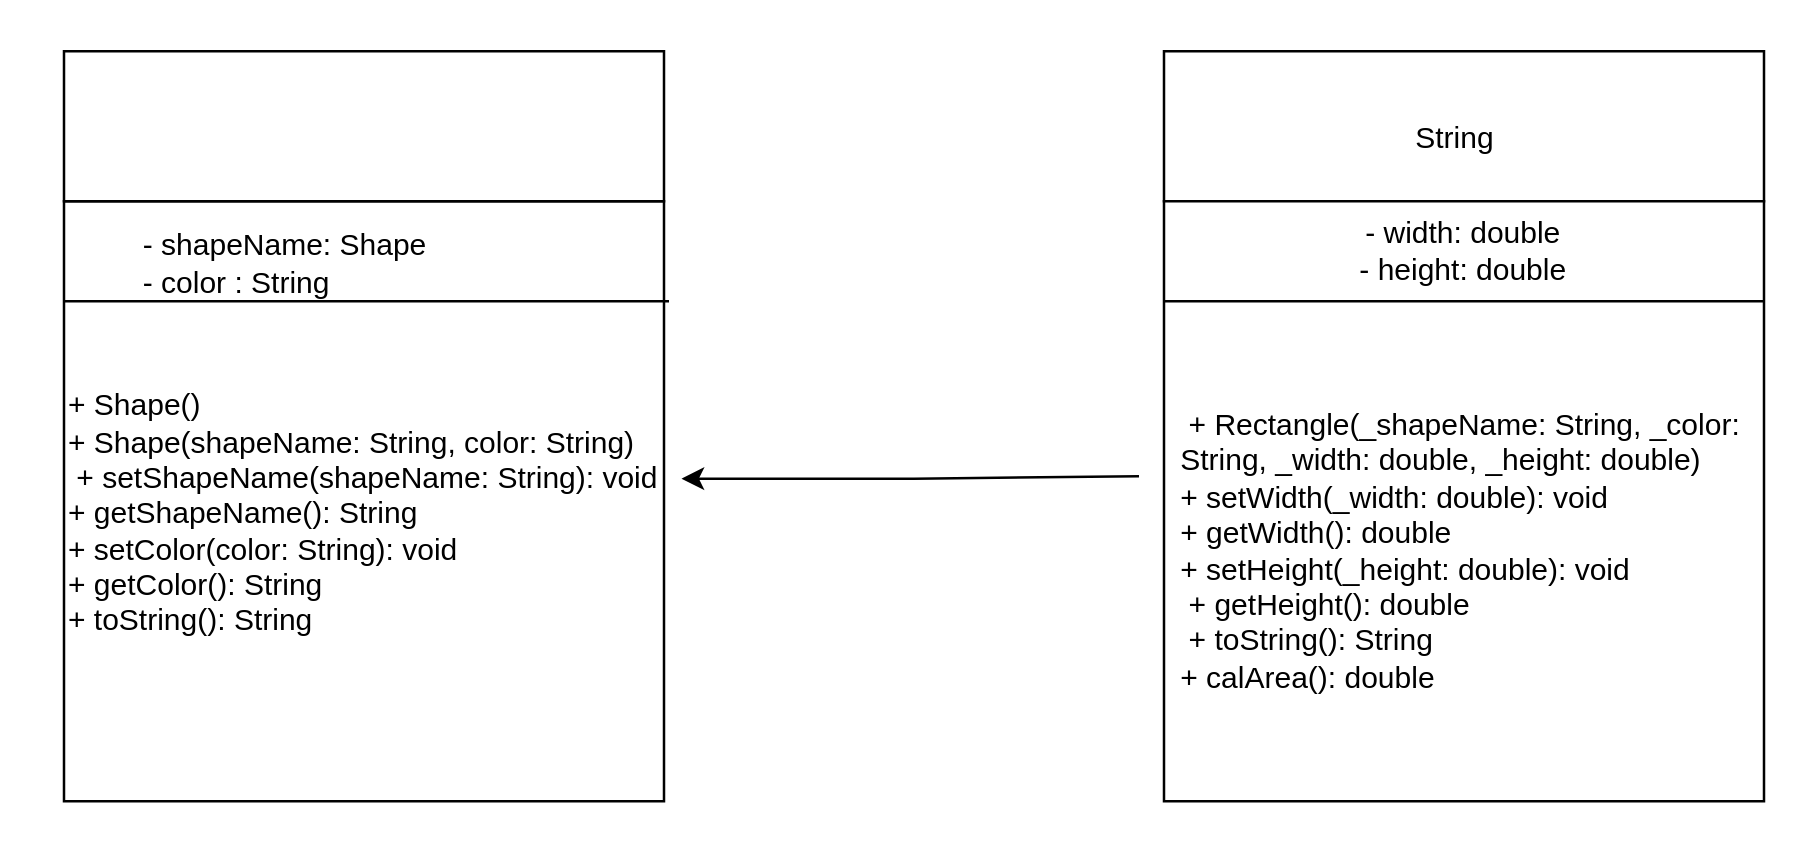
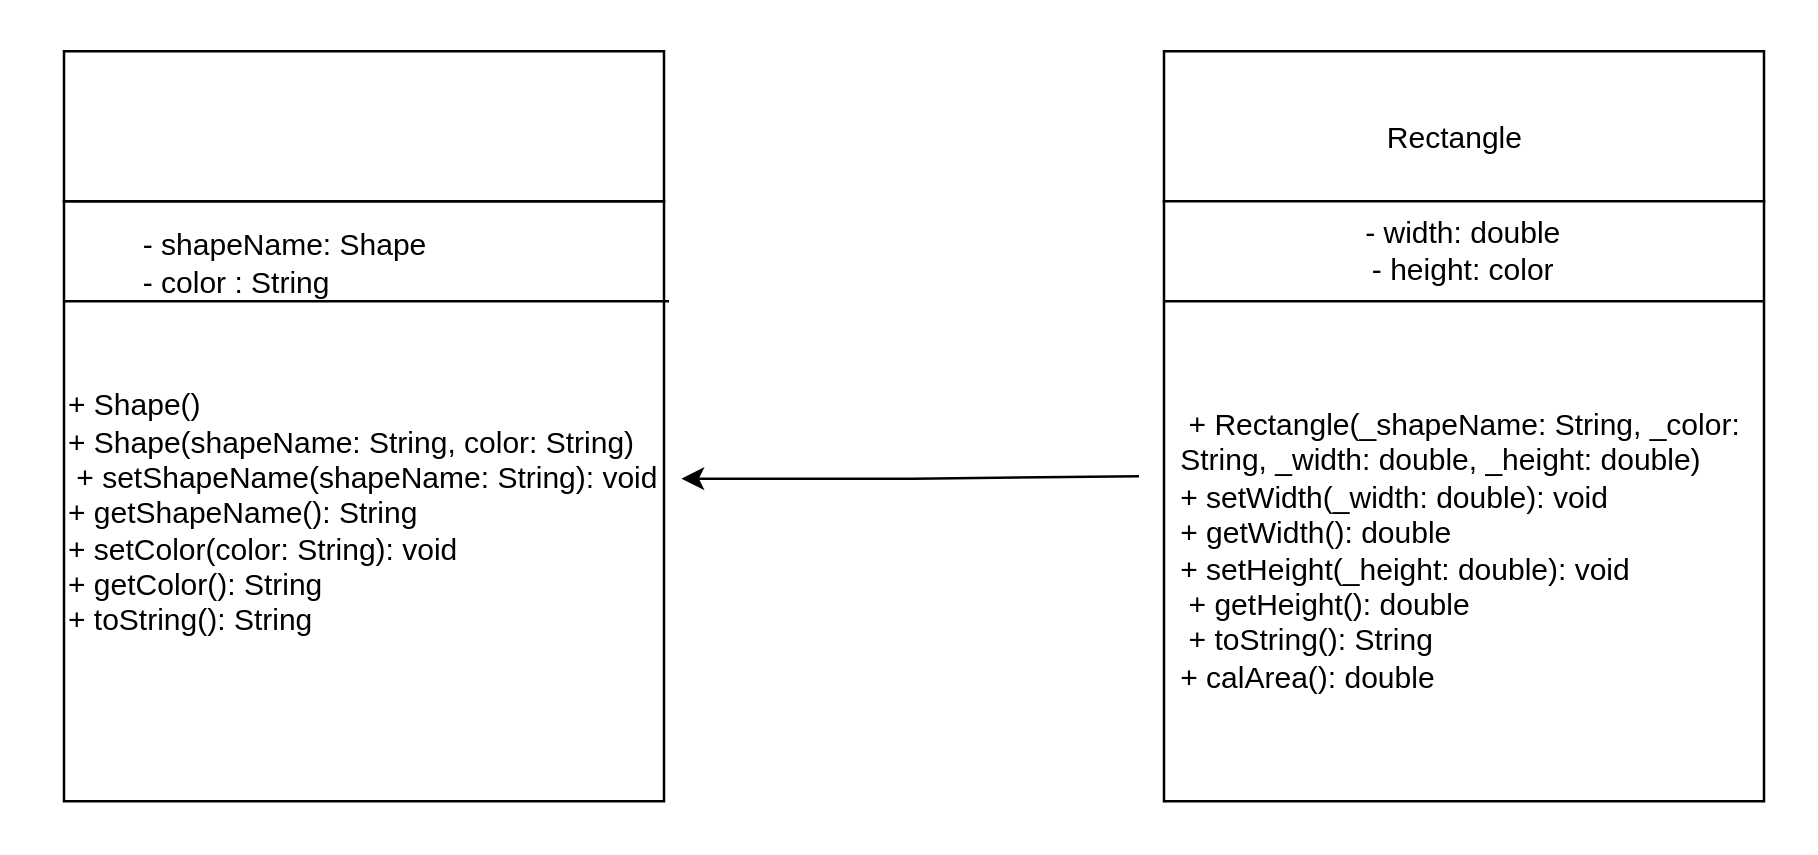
  <mxCell id="0" />
  <mxCell id="1" parent="0" />
  <mxCell id="2" value="" style="whiteSpace=wrap;html=1;aspect=fixed;" vertex="1" parent="1"><mxGeometry x="25" y="80" width="240" height="240" as="geometry" /></mxCell>
  <mxCell id="3" value="" style="rounded=0;whiteSpace=wrap;html=1;" vertex="1" parent="1"><mxGeometry x="25" y="20" width="240" height="60" as="geometry" /></mxCell>
  <mxCell id="4" value="- shapeName: Shape&lt;div&gt;- color : String&lt;/div&gt;" style="text;html=1;align=left;verticalAlign=middle;whiteSpace=wrap;rounded=0;" vertex="1" parent="1"><mxGeometry x="55" y="90" width="140" height="30" as="geometry" /></mxCell>
  <mxCell id="5" value="" style="endArrow=none;html=1;rounded=0;" edge="1" parent="1"><mxGeometry width="50" height="50" relative="1" as="geometry"><mxPoint x="25" y="120" as="sourcePoint" /><mxPoint x="267" y="120" as="targetPoint" /><Array as="points"><mxPoint x="45" y="120" /><mxPoint x="225" y="120" /></Array></mxGeometry></mxCell>
  <mxCell id="6" value="&lt;div style=&quot;text-align: left;&quot;&gt;&lt;span style=&quot;background-color: initial;&quot;&gt;+ Shape()&lt;/span&gt;&lt;/div&gt;&lt;div style=&quot;text-align: left;&quot;&gt;+ Shape(shapeName: String, color: String)&lt;br&gt;&lt;/div&gt;&lt;div style=&quot;text-align: left;&quot;&gt;&amp;nbsp;+ setShapeName(shapeName: String): void&lt;br&gt;&lt;/div&gt;&lt;div style=&quot;text-align: left;&quot;&gt;+ getShapeName(): String&amp;nbsp;&lt;br&gt;&lt;/div&gt;&lt;div style=&quot;text-align: left;&quot;&gt;+ setColor(color: String): void&lt;br&gt;&lt;/div&gt;&lt;div style=&quot;text-align: left;&quot;&gt;+ getColor(): String&lt;br&gt;&lt;/div&gt;&lt;div style=&quot;text-align: left;&quot;&gt;+ toString(): String&amp;nbsp;&lt;br&gt;&lt;/div&gt;" style="text;html=1;align=center;verticalAlign=middle;whiteSpace=wrap;rounded=0;" vertex="1" parent="1"><mxGeometry x="20" y="140" width="250" height="130" as="geometry" /></mxCell>
  <mxCell id="7" value="" style="rounded=0;whiteSpace=wrap;html=1;" vertex="1" parent="1"><mxGeometry x="465" y="20" width="240" height="60" as="geometry" /></mxCell>
  <mxCell id="8" value="" style="whiteSpace=wrap;html=1;aspect=fixed;" vertex="1" parent="1"><mxGeometry x="465" y="80" width="240" height="240" as="geometry" /></mxCell>
  <mxCell id="9" value="" style="endArrow=none;html=1;rounded=0;" edge="1" parent="1" target="8"><mxGeometry width="50" height="50" relative="1" as="geometry"><mxPoint x="465" y="120" as="sourcePoint" /><mxPoint x="515" y="70" as="targetPoint" /><Array as="points"><mxPoint x="705" y="120" /></Array></mxGeometry></mxCell>
- <mxCell id="10" value="&amp;nbsp;String" style="text;html=1;align=center;verticalAlign=middle;whiteSpace=wrap;rounded=0;" vertex="1" parent="1"><mxGeometry x="455" y="40" width="250" height="30" as="geometry" /></mxCell>
- <mxCell id="11" value="&lt;div&gt;&amp;nbsp;- width: double&amp;nbsp;&lt;/div&gt;&lt;div&gt;&lt;span style=&quot;background-color: initial;&quot;&gt;- height: double&lt;/span&gt;&lt;/div&gt;" style="text;html=1;align=center;verticalAlign=middle;whiteSpace=wrap;rounded=0;" vertex="1" parent="1"><mxGeometry x="485" y="80" width="200" height="40" as="geometry" /></mxCell>
+ <mxCell id="10" value="&amp;nbsp;Rectangle" style="text;html=1;align=center;verticalAlign=middle;whiteSpace=wrap;rounded=0;" vertex="1" parent="1"><mxGeometry x="455" y="40" width="250" height="30" as="geometry" /></mxCell>
+ <mxCell id="11" value="&lt;div&gt;&amp;nbsp;- width: double&amp;nbsp;&lt;/div&gt;&lt;div&gt;&lt;span style=&quot;background-color: initial;&quot;&gt;- height: color&lt;/span&gt;&lt;/div&gt;" style="text;html=1;align=center;verticalAlign=middle;whiteSpace=wrap;rounded=0;" vertex="1" parent="1"><mxGeometry x="485" y="80" width="200" height="40" as="geometry" /></mxCell>
  <mxCell id="12" value="&lt;div&gt;&amp;nbsp;+ Rectangle(_shapeName: String, _color: String, _width: double, _height: double)&amp;nbsp;&lt;/div&gt;&lt;div&gt;&lt;div&gt;+ setWidth(_width: double): void&amp;nbsp;&lt;/div&gt;&lt;div&gt;&lt;span style=&quot;background-color: initial;&quot;&gt;+ getWidth(): double&lt;/span&gt;&lt;/div&gt;&lt;/div&gt;&lt;div&gt;&lt;div&gt;+ setHeight(_height: double): void&amp;nbsp;&lt;/div&gt;&lt;div&gt;&amp;nbsp;+ getHeight(): double&lt;/div&gt;&lt;div&gt;&amp;nbsp;+ toString(): String&amp;nbsp;&lt;/div&gt;&lt;div&gt;&lt;span style=&quot;background-color: initial;&quot;&gt;+ calArea(): double&lt;/span&gt;&lt;span style=&quot;background-color: initial;&quot;&gt;&amp;nbsp;&lt;/span&gt;&lt;/div&gt;&lt;/div&gt;" style="text;html=1;align=left;verticalAlign=middle;whiteSpace=wrap;rounded=0;" vertex="1" parent="1"><mxGeometry x="470" y="120" width="230" height="200" as="geometry" /></mxCell>
  <mxCell id="13" value="" style="endArrow=classic;html=1;rounded=0;entryX=1.008;entryY=0.392;entryDx=0;entryDy=0;entryPerimeter=0;" edge="1" parent="1" target="6"><mxGeometry width="50" height="50" relative="1" as="geometry"><mxPoint x="455" y="190" as="sourcePoint" /><mxPoint x="375" y="140" as="targetPoint" /><Array as="points"><mxPoint x="365" y="191" /></Array></mxGeometry></mxCell>
